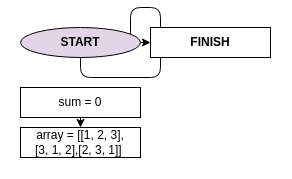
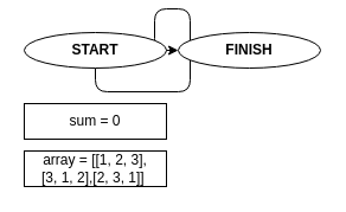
  <mxCell id="0" />
  <mxCell id="1" parent="0" />
  <mxCell id="2" style="edgeStyle=orthogonalEdgeStyle;curved=0;rounded=1;sketch=0;orthogonalLoop=1;jettySize=auto;html=1;exitX=0.5;exitY=1;exitDx=0;exitDy=0;" edge="1" parent="1" source="3" target="4"><mxGeometry relative="1" as="geometry" /></mxCell>
- <mxCell id="3" value="&lt;b&gt;START&lt;/b&gt;" style="ellipse;whiteSpace=wrap;html=1;fillColor=#e1d5e7;" vertex="1" parent="1"><mxGeometry x="20" y="20" width="120" height="30" as="geometry" /></mxCell>
- <mxCell id="4" value="&lt;b&gt;FINISH&lt;/b&gt;" style="whiteSpace=wrap;html=1;rounded=0;" vertex="1" parent="1"><mxGeometry x="150" y="20" width="120" height="30" as="geometry" /></mxCell>
- <mxCell id="5" style="edgeStyle=orthogonalEdgeStyle;curved=0;rounded=1;sketch=0;orthogonalLoop=1;jettySize=auto;html=1;exitX=0.5;exitY=1;exitDx=0;exitDy=0;entryX=0.5;entryY=0;entryDx=0;entryDy=0;" edge="1" parent="1" source="6" target="7"><mxGeometry relative="1" as="geometry" /></mxCell>
+ <mxCell id="3" value="&lt;b&gt;START&lt;/b&gt;" style="ellipse;whiteSpace=wrap;html=1;" vertex="1" parent="1"><mxGeometry x="20" y="20" width="120" height="30" as="geometry" /></mxCell>
+ <mxCell id="4" value="&lt;b&gt;FINISH&lt;/b&gt;" style="ellipse;whiteSpace=wrap;html=1;" vertex="1" parent="1"><mxGeometry x="150" y="20" width="120" height="30" as="geometry" /></mxCell>
  <mxCell id="6" value="sum = 0" style="rounded=0;whiteSpace=wrap;html=1;sketch=0;" vertex="1" parent="1"><mxGeometry x="20" y="80" width="120" height="30" as="geometry" /></mxCell>
  <mxCell id="7" value="&lt;div&gt;array = [&lt;span&gt;[1, 2, 3],&lt;/span&gt;&lt;/div&gt;&lt;div&gt;[3, 1, 2],&lt;span&gt;[2, 3, 1]&lt;/span&gt;&lt;span&gt;]&amp;nbsp;&lt;/span&gt;&lt;/div&gt;" style="rounded=0;whiteSpace=wrap;html=1;sketch=0;" vertex="1" parent="1"><mxGeometry x="20" y="120" width="120" height="30" as="geometry" /></mxCell>
